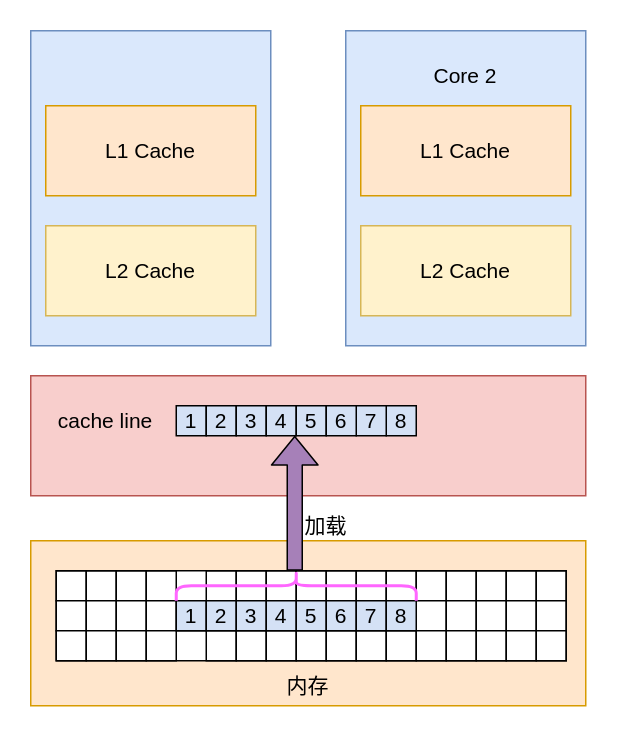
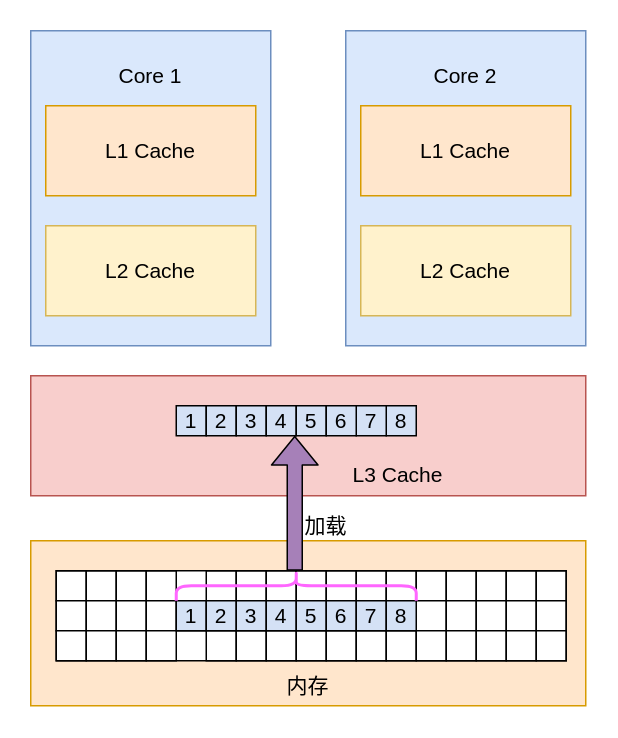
  <mxCell id="0" />
  <mxCell id="1" parent="0" />
  <mxCell id="2" value="" style="rounded=0;whiteSpace=wrap;html=1;fillColor=#dae8fc;strokeColor=#6c8ebf;fontSize=14;" vertex="1" parent="1"><mxGeometry x="20" y="20" width="160" height="210" as="geometry" /></mxCell>
  <mxCell id="3" value="L1 Cache" style="rounded=0;whiteSpace=wrap;html=1;fillColor=#ffe6cc;strokeColor=#d79b00;fontSize=14;" vertex="1" parent="1"><mxGeometry x="30" y="70" width="140" height="60" as="geometry" /></mxCell>
  <mxCell id="4" value="L2 Cache" style="rounded=0;whiteSpace=wrap;html=1;fillColor=#fff2cc;strokeColor=#d6b656;fontSize=14;" vertex="1" parent="1"><mxGeometry x="30" y="150" width="140" height="60" as="geometry" /></mxCell>
+ <mxCell id="5" value="Core 1" style="text;html=1;strokeColor=none;fillColor=none;align=center;verticalAlign=middle;whiteSpace=wrap;rounded=0;fontSize=14;" vertex="1" parent="1"><mxGeometry x="75" y="40" width="50" height="20" as="geometry" /></mxCell>
  <mxCell id="6" value="" style="rounded=0;whiteSpace=wrap;html=1;fillColor=#f8cecc;strokeColor=#b85450;fontSize=14;" vertex="1" parent="1"><mxGeometry x="20" y="250" width="370" height="80" as="geometry" /></mxCell>
  <mxCell id="7" value="" style="rounded=0;whiteSpace=wrap;html=1;fillColor=#dae8fc;strokeColor=#6c8ebf;fontSize=14;" vertex="1" parent="1"><mxGeometry x="230" y="20" width="160" height="210" as="geometry" /></mxCell>
  <mxCell id="8" value="L1 Cache" style="rounded=0;whiteSpace=wrap;html=1;fillColor=#ffe6cc;strokeColor=#d79b00;fontSize=14;" vertex="1" parent="1"><mxGeometry x="240" y="70" width="140" height="60" as="geometry" /></mxCell>
  <mxCell id="9" value="L2 Cache" style="rounded=0;whiteSpace=wrap;html=1;fillColor=#fff2cc;strokeColor=#d6b656;fontSize=14;" vertex="1" parent="1"><mxGeometry x="240" y="150" width="140" height="60" as="geometry" /></mxCell>
  <mxCell id="10" value="Core 2" style="text;html=1;strokeColor=none;fillColor=none;align=center;verticalAlign=middle;whiteSpace=wrap;rounded=0;fontSize=14;" vertex="1" parent="1"><mxGeometry x="285" y="40" width="50" height="20" as="geometry" /></mxCell>
  <mxCell id="11" value="" style="rounded=0;whiteSpace=wrap;html=1;fontSize=14;fillColor=#ffe6cc;strokeColor=#d79b00;" vertex="1" parent="1"><mxGeometry x="20" y="360" width="370" height="110" as="geometry" /></mxCell>
  <mxCell id="12" value="内存" style="text;html=1;strokeColor=none;fillColor=none;align=center;verticalAlign=middle;whiteSpace=wrap;rounded=0;fontSize=14;" vertex="1" parent="1"><mxGeometry x="185" y="447" width="40" height="20" as="geometry" /></mxCell>
  <mxCell id="13" value="" style="group;fontSize=14;" vertex="1" connectable="0" parent="1"><mxGeometry x="37" y="380" width="340" height="90" as="geometry" /></mxCell>
  <mxCell id="14" value="" style="rounded=0;whiteSpace=wrap;html=1;fontSize=14;" vertex="1" parent="13"><mxGeometry width="340" height="20" as="geometry" /></mxCell>
  <mxCell id="15" value="" style="rounded=0;whiteSpace=wrap;html=1;fontSize=14;" vertex="1" parent="13"><mxGeometry y="20" width="340" height="20" as="geometry" /></mxCell>
  <mxCell id="16" value="" style="rounded=0;whiteSpace=wrap;html=1;fontSize=14;" vertex="1" parent="13"><mxGeometry y="40" width="340" height="20" as="geometry" /></mxCell>
  <mxCell id="17" value="" style="rounded=0;whiteSpace=wrap;html=1;fillColor=none;fontSize=14;" vertex="1" parent="13"><mxGeometry width="20" height="60" as="geometry" /></mxCell>
  <mxCell id="18" value="" style="rounded=0;whiteSpace=wrap;html=1;fillColor=none;fontSize=14;" vertex="1" parent="13"><mxGeometry x="20" width="20" height="60" as="geometry" /></mxCell>
  <mxCell id="19" value="" style="rounded=0;whiteSpace=wrap;html=1;fillColor=none;fontSize=14;" vertex="1" parent="13"><mxGeometry x="40" width="20" height="60" as="geometry" /></mxCell>
  <mxCell id="20" value="" style="rounded=0;whiteSpace=wrap;html=1;fillColor=none;fontSize=14;" vertex="1" parent="13"><mxGeometry x="60" width="20" height="60" as="geometry" /></mxCell>
  <mxCell id="21" value="" style="rounded=0;whiteSpace=wrap;html=1;fillColor=none;fontSize=14;" vertex="1" parent="13"><mxGeometry x="100" width="20" height="60" as="geometry" /></mxCell>
  <mxCell id="22" value="" style="rounded=0;whiteSpace=wrap;html=1;fillColor=none;fontSize=14;" vertex="1" parent="13"><mxGeometry x="120" width="20" height="60" as="geometry" /></mxCell>
  <mxCell id="23" value="" style="rounded=0;whiteSpace=wrap;html=1;fillColor=none;fontSize=14;" vertex="1" parent="13"><mxGeometry x="140" width="20" height="60" as="geometry" /></mxCell>
  <mxCell id="24" value="" style="rounded=0;whiteSpace=wrap;html=1;fillColor=none;fontSize=14;" vertex="1" parent="13"><mxGeometry x="160" width="20" height="60" as="geometry" /></mxCell>
  <mxCell id="25" value="" style="rounded=0;whiteSpace=wrap;html=1;fillColor=none;fontSize=14;" vertex="1" parent="13"><mxGeometry x="180" width="20" height="60" as="geometry" /></mxCell>
  <mxCell id="26" value="" style="rounded=0;whiteSpace=wrap;html=1;fillColor=none;fontSize=14;" vertex="1" parent="13"><mxGeometry x="200" width="20" height="60" as="geometry" /></mxCell>
  <mxCell id="27" value="" style="rounded=0;whiteSpace=wrap;html=1;fillColor=none;fontSize=14;" vertex="1" parent="13"><mxGeometry x="220" width="20" height="60" as="geometry" /></mxCell>
  <mxCell id="28" value="" style="rounded=0;whiteSpace=wrap;html=1;fillColor=none;fontSize=14;" vertex="1" parent="13"><mxGeometry x="240" width="20" height="60" as="geometry" /></mxCell>
  <mxCell id="29" value="" style="rounded=0;whiteSpace=wrap;html=1;fillColor=none;fontSize=14;" vertex="1" parent="13"><mxGeometry x="260" width="20" height="60" as="geometry" /></mxCell>
  <mxCell id="30" value="" style="rounded=0;whiteSpace=wrap;html=1;fillColor=none;fontSize=14;" vertex="1" parent="13"><mxGeometry x="280" width="20" height="60" as="geometry" /></mxCell>
  <mxCell id="31" value="" style="rounded=0;whiteSpace=wrap;html=1;fillColor=none;fontSize=14;" vertex="1" parent="13"><mxGeometry x="300" width="20" height="60" as="geometry" /></mxCell>
  <mxCell id="32" value="" style="rounded=0;whiteSpace=wrap;html=1;fillColor=none;fontSize=14;" vertex="1" parent="13"><mxGeometry x="320" width="20" height="60" as="geometry" /></mxCell>
  <mxCell id="33" value="1" style="rounded=0;whiteSpace=wrap;html=1;fillColor=#D4E1F5;fontSize=14;" vertex="1" parent="13"><mxGeometry x="80" y="20" width="20" height="20" as="geometry" /></mxCell>
  <mxCell id="34" value="2" style="rounded=0;whiteSpace=wrap;html=1;fillColor=#D4E1F5;fontSize=14;" vertex="1" parent="13"><mxGeometry x="100" y="20" width="20" height="20" as="geometry" /></mxCell>
  <mxCell id="35" value="3" style="rounded=0;whiteSpace=wrap;html=1;fillColor=#D4E1F5;fontSize=14;" vertex="1" parent="13"><mxGeometry x="120" y="20" width="20" height="20" as="geometry" /></mxCell>
  <mxCell id="36" value="4" style="rounded=0;whiteSpace=wrap;html=1;fillColor=#D4E1F5;fontSize=14;" vertex="1" parent="13"><mxGeometry x="140" y="20" width="20" height="20" as="geometry" /></mxCell>
  <mxCell id="37" value="5" style="rounded=0;whiteSpace=wrap;html=1;fillColor=#D4E1F5;fontSize=14;" vertex="1" parent="13"><mxGeometry x="160" y="20" width="20" height="20" as="geometry" /></mxCell>
  <mxCell id="38" value="6" style="rounded=0;whiteSpace=wrap;html=1;fillColor=#D4E1F5;fontSize=14;" vertex="1" parent="13"><mxGeometry x="180" y="20" width="20" height="20" as="geometry" /></mxCell>
  <mxCell id="39" value="7" style="rounded=0;whiteSpace=wrap;html=1;fillColor=#D4E1F5;fontSize=14;" vertex="1" parent="13"><mxGeometry x="200" y="20" width="20" height="20" as="geometry" /></mxCell>
  <mxCell id="40" value="8" style="rounded=0;whiteSpace=wrap;html=1;fillColor=#D4E1F5;fontSize=14;" vertex="1" parent="13"><mxGeometry x="220" y="20" width="20" height="20" as="geometry" /></mxCell>
  <mxCell id="41" value="" style="shape=curlyBracket;whiteSpace=wrap;html=1;rounded=1;flipH=1;fontSize=14;fillColor=#D4E1F5;rotation=-90;strokeWidth=2;strokeColor=#FF66FF;" vertex="1" parent="13"><mxGeometry x="150" y="-70" width="20" height="160" as="geometry" /></mxCell>
  <mxCell id="42" value="1" style="rounded=0;whiteSpace=wrap;html=1;fillColor=#D4E1F5;fontSize=14;" vertex="1" parent="1"><mxGeometry x="117" y="270" width="20" height="20" as="geometry" /></mxCell>
  <mxCell id="43" value="2" style="rounded=0;whiteSpace=wrap;html=1;fillColor=#D4E1F5;fontSize=14;" vertex="1" parent="1"><mxGeometry x="137" y="270" width="20" height="20" as="geometry" /></mxCell>
  <mxCell id="44" value="8" style="rounded=0;whiteSpace=wrap;html=1;fillColor=#D4E1F5;fontSize=14;" vertex="1" parent="1"><mxGeometry x="257" y="270" width="20" height="20" as="geometry" /></mxCell>
  <mxCell id="45" value="3" style="rounded=0;whiteSpace=wrap;html=1;fillColor=#D4E1F5;fontSize=14;" vertex="1" parent="1"><mxGeometry x="157" y="270" width="20" height="20" as="geometry" /></mxCell>
  <mxCell id="46" value="7" style="rounded=0;whiteSpace=wrap;html=1;fillColor=#D4E1F5;fontSize=14;" vertex="1" parent="1"><mxGeometry x="237" y="270" width="20" height="20" as="geometry" /></mxCell>
  <mxCell id="47" value="4" style="rounded=0;whiteSpace=wrap;html=1;fillColor=#D4E1F5;fontSize=14;" vertex="1" parent="1"><mxGeometry x="177" y="270" width="20" height="20" as="geometry" /></mxCell>
  <mxCell id="48" value="5" style="rounded=0;whiteSpace=wrap;html=1;fillColor=#D4E1F5;fontSize=14;" vertex="1" parent="1"><mxGeometry x="197" y="270" width="20" height="20" as="geometry" /></mxCell>
  <mxCell id="49" value="6" style="rounded=0;whiteSpace=wrap;html=1;fillColor=#D4E1F5;fontSize=14;" vertex="1" parent="1"><mxGeometry x="217" y="270" width="20" height="20" as="geometry" /></mxCell>
- <mxCell id="50" value="cache line" style="text;html=1;strokeColor=none;fillColor=none;align=center;verticalAlign=middle;whiteSpace=wrap;rounded=0;fontSize=14;" vertex="1" parent="1"><mxGeometry x="30" y="270" width="80" height="20" as="geometry" /></mxCell>
  <mxCell id="51" value="" style="shape=flexArrow;endArrow=classic;html=1;fontSize=14;fillColor=#A680B8;" edge="1" parent="1"><mxGeometry width="50" height="50" relative="1" as="geometry"><mxPoint x="196" y="380" as="sourcePoint" /><mxPoint x="196" y="290" as="targetPoint" /></mxGeometry></mxCell>
  <mxCell id="52" value="加载" style="text;html=1;strokeColor=none;fillColor=none;align=center;verticalAlign=middle;whiteSpace=wrap;rounded=0;fontSize=14;" vertex="1" parent="1"><mxGeometry x="197" y="340" width="40" height="20" as="geometry" /></mxCell>
+ <mxCell id="53" value="L3 Cache" style="text;html=1;strokeColor=none;fillColor=none;align=center;verticalAlign=middle;whiteSpace=wrap;rounded=0;fontSize=14;" vertex="1" parent="1"><mxGeometry x="230" y="306" width="70" height="20" as="geometry" /></mxCell>
